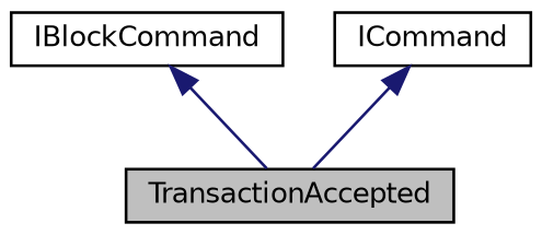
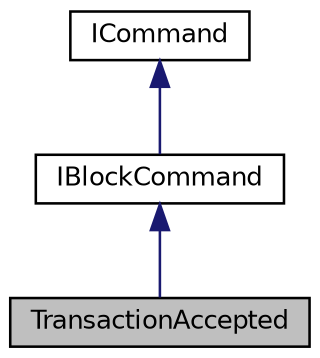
  digraph {
    fontname="DejaVu Sans"
    node [color=black fillcolor=white fontname="DejaVu Sans" fontsize=10 shape=record style=filled]
    edge [color=midnightblue dir=back fontname="DejaVu Sans" fontsize=10 labelfontname=Helvetica labelfontsize=10 style=solid]
    n1 [fillcolor=grey75 fontcolor=black height=0.2 label=TransactionAccepted width=0.4]
    n2 [height=0.2 label=IBlockCommand width=0.4]
    n3 [height=0.2 label=ICommand width=0.4]
    n2 -> n1
-   n3 -> n1
+   n3 -> n2
  }
